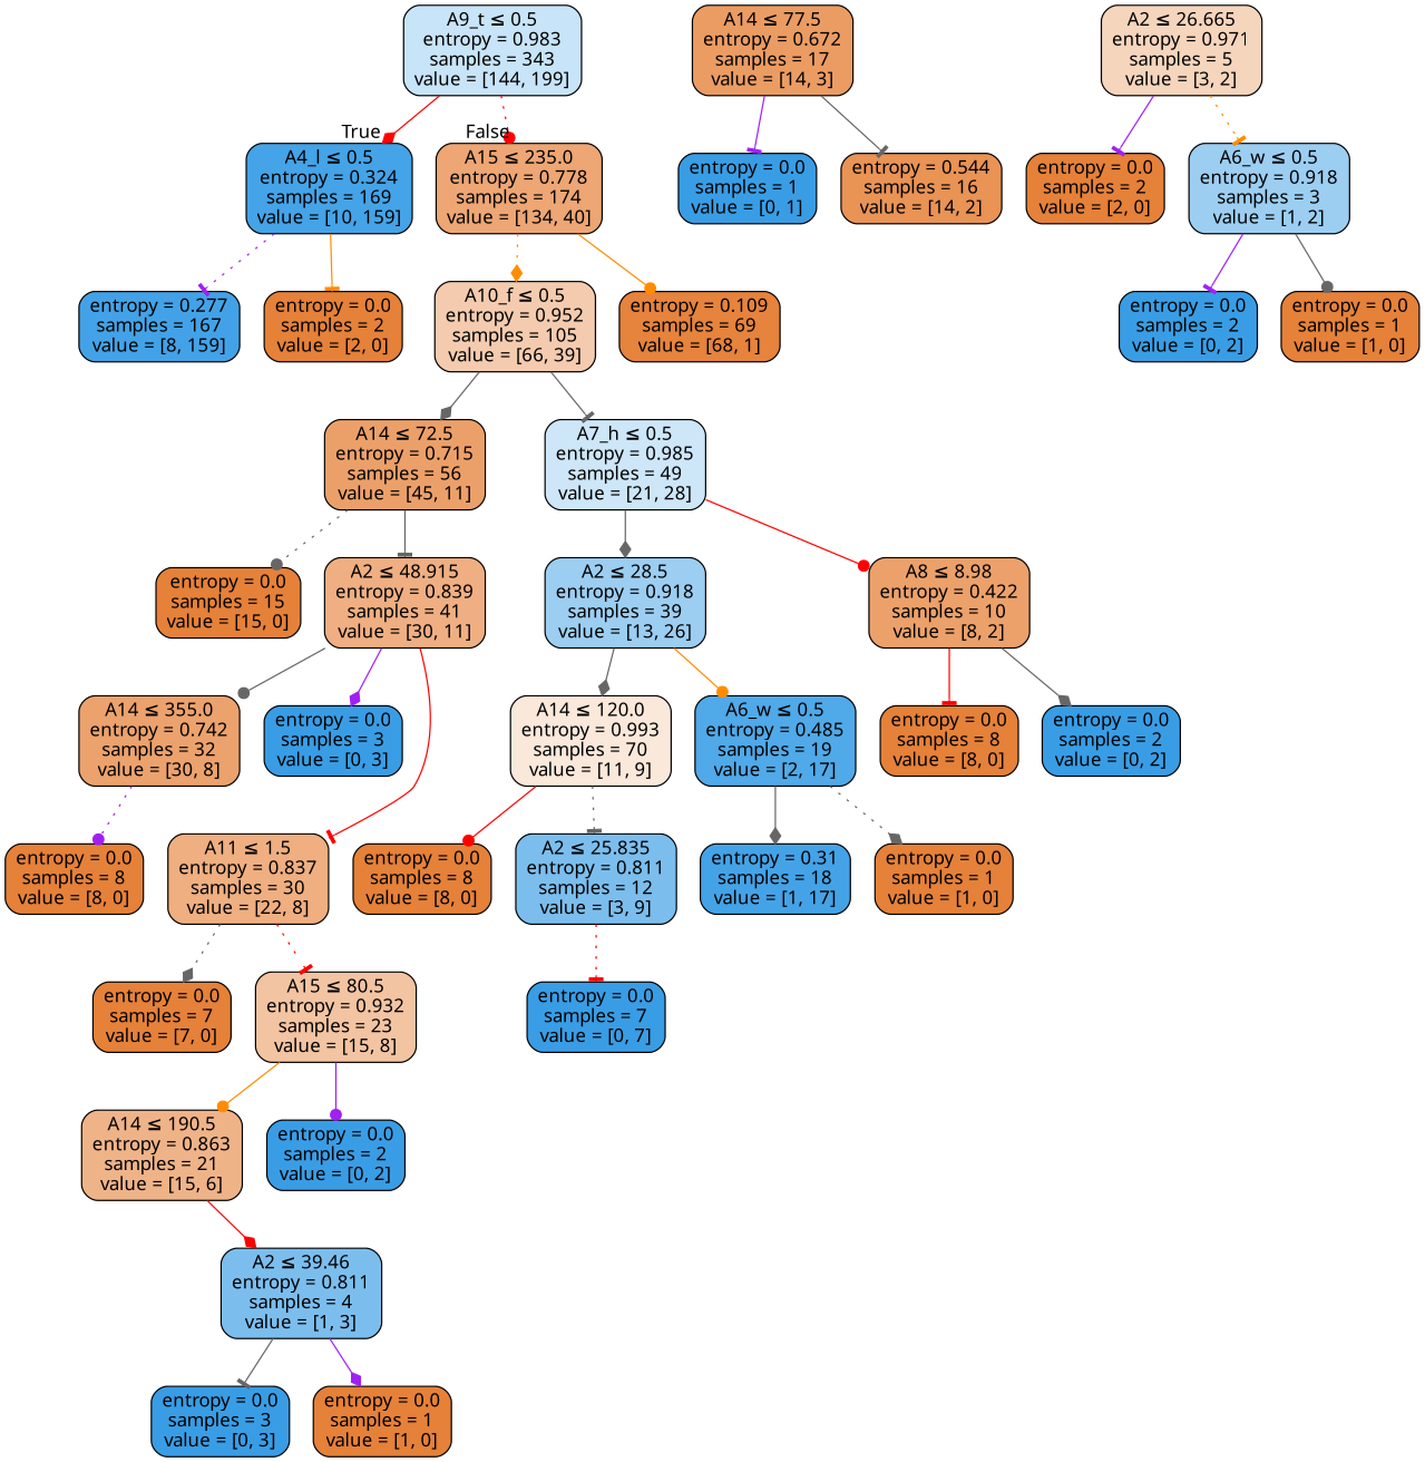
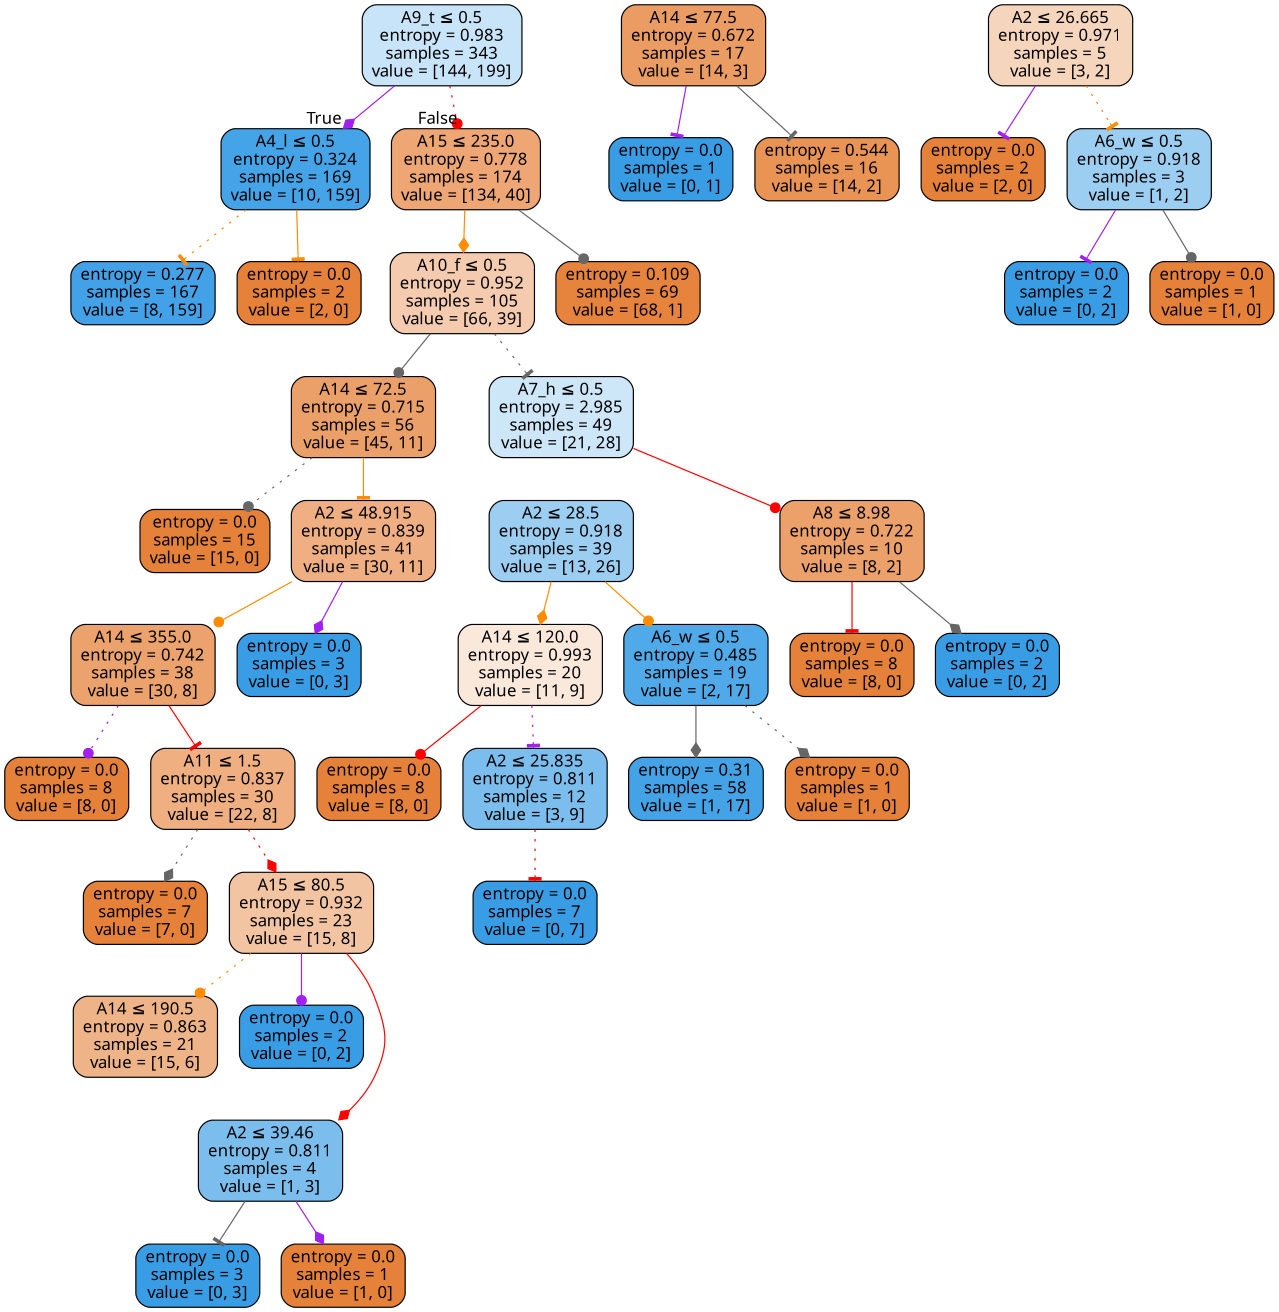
  digraph {
    fontname="Noto Sans"
    node [color=black fillcolor="#e58139ff" fontname="Noto Sans" shape=box style="filled, rounded"]
    edge [arrowhead=tee color=gray40 fontname="Noto Sans" style=solid]
    n1 [fillcolor="#399de546" label=<A9_t &le; 0.5<br/>entropy = 0.983<br/>samples = 343<br/>value = [144, 199]>]
    n2 [fillcolor="#399de5ef" label=<A4_l &le; 0.5<br/>entropy = 0.324<br/>samples = 169<br/>value = [10, 159]>]
    n3 [fillcolor="#e58139b3" label=<A15 &le; 235.0<br/>entropy = 0.778<br/>samples = 174<br/>value = [134, 40]>]
    n4 [fillcolor="#399de5f2" label=<entropy = 0.277<br/>samples = 167<br/>value = [8, 159]>]
    n5 [label=<entropy = 0.0<br/>samples = 2<br/>value = [2, 0]>]
    n6 [fillcolor="#e5813968" label=<A10_f &le; 0.5<br/>entropy = 0.952<br/>samples = 105<br/>value = [66, 39]>]
    n7 [fillcolor="#e58139fb" label=<entropy = 0.109<br/>samples = 69<br/>value = [68, 1]>]
    n8 [fillcolor="#e58139c1" label=<A14 &le; 72.5<br/>entropy = 0.715<br/>samples = 56<br/>value = [45, 11]>]
-   n9 [fillcolor="#399de540" label=<A7_h &le; 0.5<br/>entropy = 0.985<br/>samples = 49<br/>value = [21, 28]>]
+   n9 [fillcolor="#399de540" label=<A7_h &le; 0.5<br/>entropy = 2.985<br/>samples = 49<br/>value = [21, 28]>]
    n10 [label=<entropy = 0.0<br/>samples = 15<br/>value = [15, 0]>]
    n11 [fillcolor="#e58139a1" label=<A2 &le; 48.915<br/>entropy = 0.839<br/>samples = 41<br/>value = [30, 11]>]
    n12 [fillcolor="#399de57f" label=<A2 &le; 28.5<br/>entropy = 0.918<br/>samples = 39<br/>value = [13, 26]>]
-   n13 [fillcolor="#e58139bf" label=<A8 &le; 8.98<br/>entropy = 0.422<br/>samples = 10<br/>value = [8, 2]>]
-   n14 [fillcolor="#e58139bb" label=<A14 &le; 355.0<br/>entropy = 0.742<br/>samples = 32<br/>value = [30, 8]>]
+   n13 [fillcolor="#e58139bf" label=<A8 &le; 8.98<br/>entropy = 0.722<br/>samples = 10<br/>value = [8, 2]>]
+   n14 [fillcolor="#e58139bb" label=<A14 &le; 355.0<br/>entropy = 0.742<br/>samples = 38<br/>value = [30, 8]>]
    n15 [fillcolor="#399de5ff" label=<entropy = 0.0<br/>samples = 3<br/>value = [0, 3]>]
    n16 [fillcolor="#e58139a2" label=<A11 &le; 1.5<br/>entropy = 0.837<br/>samples = 30<br/>value = [22, 8]>]
    n17 [label=<entropy = 0.0<br/>samples = 8<br/>value = [8, 0]>]
    n18 [label=<entropy = 0.0<br/>samples = 7<br/>value = [7, 0]>]
    n19 [fillcolor="#e5813977" label=<A15 &le; 80.5<br/>entropy = 0.932<br/>samples = 23<br/>value = [15, 8]>]
    n20 [fillcolor="#e5813999" label=<A14 &le; 190.5<br/>entropy = 0.863<br/>samples = 21<br/>value = [15, 6]>]
    n21 [fillcolor="#399de5ff" label=<entropy = 0.0<br/>samples = 2<br/>value = [0, 2]>]
    n22 [fillcolor="#399de5aa" label=<A2 &le; 39.46<br/>entropy = 0.811<br/>samples = 4<br/>value = [1, 3]>]
    n23 [fillcolor="#e58139c8" label=<A14 &le; 77.5<br/>entropy = 0.672<br/>samples = 17<br/>value = [14, 3]>]
    n24 [fillcolor="#399de5ff" label=<entropy = 0.0<br/>samples = 1<br/>value = [0, 1]>]
    n25 [fillcolor="#e58139db" label=<entropy = 0.544<br/>samples = 16<br/>value = [14, 2]>]
    n26 [fillcolor="#399de5ff" label=<entropy = 0.0<br/>samples = 3<br/>value = [0, 3]>]
    n27 [label=<entropy = 0.0<br/>samples = 1<br/>value = [1, 0]>]
-   n28 [fillcolor="#e581392e" label=<A14 &le; 120.0<br/>entropy = 0.993<br/>samples = 70<br/>value = [11, 9]>]
+   n28 [fillcolor="#e581392e" label=<A14 &le; 120.0<br/>entropy = 0.993<br/>samples = 20<br/>value = [11, 9]>]
    n29 [fillcolor="#399de5e1" label=<A6_w &le; 0.5<br/>entropy = 0.485<br/>samples = 19<br/>value = [2, 17]>]
    n30 [label=<entropy = 0.0<br/>samples = 8<br/>value = [8, 0]>]
    n31 [fillcolor="#399de5ff" label=<entropy = 0.0<br/>samples = 2<br/>value = [0, 2]>]
    n32 [label=<entropy = 0.0<br/>samples = 8<br/>value = [8, 0]>]
    n33 [fillcolor="#399de5aa" label=<A2 &le; 25.835<br/>entropy = 0.811<br/>samples = 12<br/>value = [3, 9]>]
-   n34 [fillcolor="#399de5f0" label=<entropy = 0.31<br/>samples = 18<br/>value = [1, 17]>]
+   n34 [fillcolor="#399de5f0" label=<entropy = 0.31<br/>samples = 58<br/>value = [1, 17]>]
    n35 [label=<entropy = 0.0<br/>samples = 1<br/>value = [1, 0]>]
    n36 [fillcolor="#399de5ff" label=<entropy = 0.0<br/>samples = 7<br/>value = [0, 7]>]
    n37 [fillcolor="#e5813955" label=<A2 &le; 26.665<br/>entropy = 0.971<br/>samples = 5<br/>value = [3, 2]>]
    n38 [label=<entropy = 0.0<br/>samples = 2<br/>value = [2, 0]>]
    n39 [fillcolor="#399de57f" label=<A6_w &le; 0.5<br/>entropy = 0.918<br/>samples = 3<br/>value = [1, 2]>]
    n40 [fillcolor="#399de5ff" label=<entropy = 0.0<br/>samples = 2<br/>value = [0, 2]>]
    n41 [label=<entropy = 0.0<br/>samples = 1<br/>value = [1, 0]>]
-   n1 -> n2 [arrowhead=diamond color=red headlabel=True labelangle=45 labeldistance=2.5]
+   n1 -> n2 [arrowhead=diamond color=purple headlabel=True labelangle=45 labeldistance=2.5]
    n1 -> n3 [arrowhead=dot color=red headlabel=False labelangle=-45 labeldistance=2.5 style=dotted]
-   n2 -> n4 [color=purple style=dotted]
+   n2 -> n4 [color=darkorange style=dotted]
    n2 -> n5 [color=darkorange]
-   n3 -> n6 [arrowhead=diamond color=darkorange style=dotted]
-   n3 -> n7 [arrowhead=dot color=darkorange]
-   n6 -> n8 [arrowhead=diamond]
-   n6 -> n9
+   n3 -> n6 [arrowhead=diamond color=darkorange]
+   n3 -> n7 [arrowhead=dot]
+   n6 -> n8 [arrowhead=dot]
+   n6 -> n9 [style=dotted]
    n8 -> n10 [arrowhead=dot style=dotted]
-   n8 -> n11
-   n9 -> n12 [arrowhead=diamond]
+   n8 -> n11 [color=darkorange]
    n9 -> n13 [arrowhead=dot color=red]
-   n11 -> n14 [arrowhead=dot]
+   n11 -> n14 [arrowhead=dot color=darkorange]
    n11 -> n15 [arrowhead=diamond color=purple]
-   n12 -> n28 [arrowhead=diamond]
+   n12 -> n28 [arrowhead=diamond color=darkorange]
    n12 -> n29 [arrowhead=dot color=darkorange]
    n13 -> n30 [color=red]
    n13 -> n31 [arrowhead=diamond]
-   n11 -> n16 [color=red]
+   n14 -> n16 [color=red]
    n14 -> n17 [arrowhead=dot color=purple style=dotted]
    n16 -> n18 [arrowhead=diamond style=dotted]
-   n16 -> n19 [color=red style=dotted]
-   n19 -> n20 [arrowhead=dot color=darkorange]
+   n16 -> n19 [arrowhead=diamond color=red style=dotted]
+   n19 -> n20 [arrowhead=dot color=darkorange style=dotted]
    n19 -> n21 [arrowhead=dot color=purple]
-   n20 -> n22 [arrowhead=diamond color=red]
+   n19 -> n22 [arrowhead=diamond color=red]
    n22 -> n26
    n22 -> n27 [arrowhead=diamond color=purple]
    n23 -> n24 [color=purple]
    n23 -> n25
    n28 -> n32 [arrowhead=dot color=red]
-   n28 -> n33 [style=dotted]
+   n28 -> n33 [color=purple style=dotted]
    n29 -> n34 [arrowhead=diamond]
    n29 -> n35 [arrowhead=diamond style=dotted]
    n33 -> n36 [color=red style=dotted]
    n37 -> n38 [color=purple]
    n37 -> n39 [color=darkorange style=dotted]
    n39 -> n40 [color=purple]
    n39 -> n41 [arrowhead=dot]
  }
